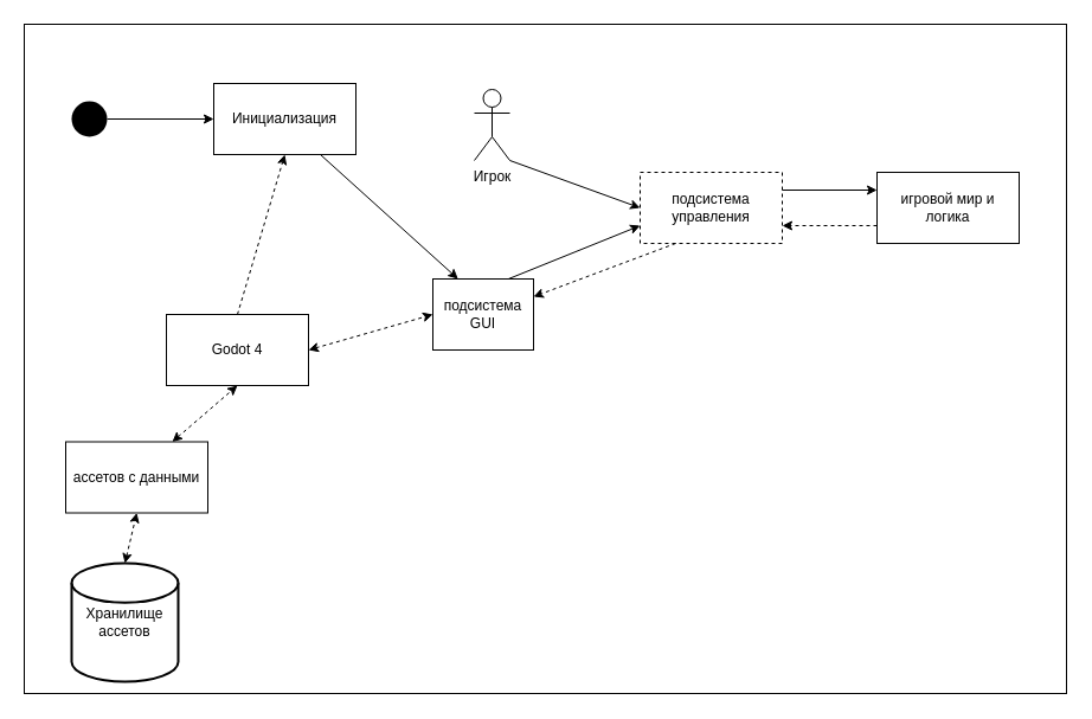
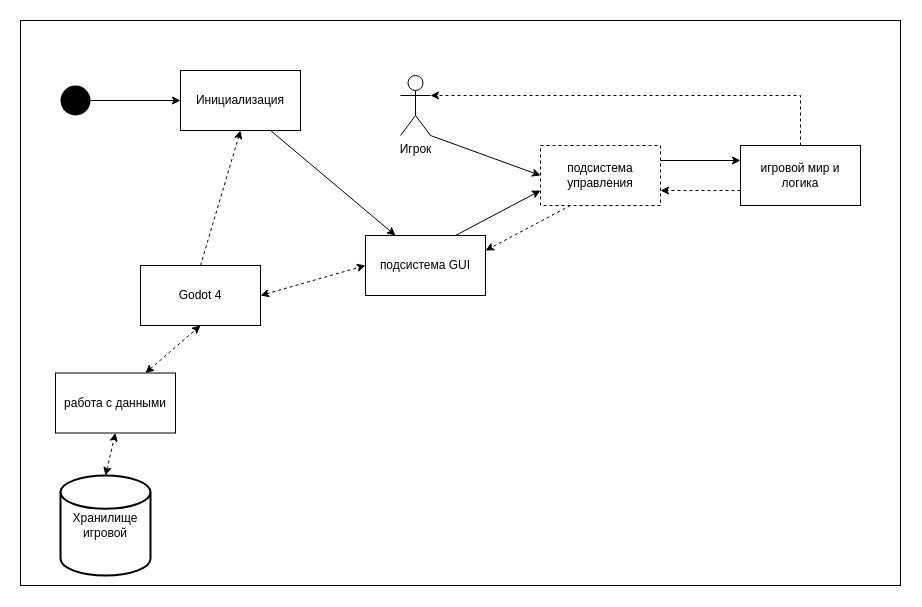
  <mxCell id="0" />
  <mxCell id="1" parent="0" />
  <mxCell id="2" value="" style="rounded=0;whiteSpace=wrap;html=1;fillColor=none;" vertex="1" parent="1"><mxGeometry x="20" y="20" width="880" height="565" as="geometry" /></mxCell>
  <mxCell id="3" value="Игрок" style="shape=umlActor;verticalLabelPosition=bottom;verticalAlign=top;html=1;outlineConnect=0;fillColor=none;" vertex="1" parent="1"><mxGeometry x="400" y="75" width="30" height="60" as="geometry" /></mxCell>
- <mxCell id="4" value="подсистема GUI" style="rounded=0;whiteSpace=wrap;html=1;fillColor=none;" vertex="1" parent="1"><mxGeometry x="365" y="235" width="85" height="60" as="geometry" /></mxCell>
+ <mxCell id="4" value="подсистема GUI" style="rounded=0;whiteSpace=wrap;html=1;fillColor=none;" vertex="1" parent="1"><mxGeometry x="365" y="235" width="120" height="60" as="geometry" /></mxCell>
  <mxCell id="5" value="подсистема управления" style="rounded=0;whiteSpace=wrap;html=1;fillColor=none;dashed=1;" vertex="1" parent="1"><mxGeometry x="540" y="145" width="120" height="60" as="geometry" /></mxCell>
  <mxCell id="6" value="" style="endArrow=classic;html=1;exitX=1;exitY=1;exitDx=0;exitDy=0;exitPerimeter=0;entryX=0;entryY=0.5;entryDx=0;entryDy=0;" edge="1" parent="1" source="3" target="5"><mxGeometry width="50" height="50" relative="1" as="geometry"><mxPoint x="400" y="65" as="sourcePoint" /><mxPoint x="450" y="15" as="targetPoint" /></mxGeometry></mxCell>
  <mxCell id="7" value="игровой мир и логика" style="rounded=0;whiteSpace=wrap;html=1;fillColor=none;" vertex="1" parent="1"><mxGeometry x="740" y="145" width="120" height="60" as="geometry" /></mxCell>
  <mxCell id="8" value="" style="endArrow=classic;html=1;exitX=1;exitY=0.25;exitDx=0;exitDy=0;entryX=0;entryY=0.25;entryDx=0;entryDy=0;" edge="1" parent="1" source="5" target="7"><mxGeometry width="50" height="50" relative="1" as="geometry"><mxPoint x="420" y="55" as="sourcePoint" /><mxPoint x="470" y="5" as="targetPoint" /></mxGeometry></mxCell>
  <mxCell id="9" value="" style="endArrow=classic;html=1;dashed=1;exitX=0;exitY=0.75;exitDx=0;exitDy=0;entryX=1;entryY=0.75;entryDx=0;entryDy=0;" edge="1" parent="1" source="7" target="5"><mxGeometry width="50" height="50" relative="1" as="geometry"><mxPoint x="590" y="295" as="sourcePoint" /><mxPoint x="640" y="245" as="targetPoint" /></mxGeometry></mxCell>
+ <mxCell id="10" value="" style="endArrow=classic;html=1;dashed=1;exitX=0.5;exitY=0;exitDx=0;exitDy=0;entryX=1;entryY=0.333;entryDx=0;entryDy=0;entryPerimeter=0;rounded=0;" edge="1" parent="1" source="7" target="3"><mxGeometry width="50" height="50" relative="1" as="geometry"><mxPoint x="750" y="200" as="sourcePoint" /><mxPoint x="670" y="200" as="targetPoint" /><Array as="points"><mxPoint x="800" y="95" /></Array></mxGeometry></mxCell>
  <mxCell id="11" value="" style="endArrow=classic;html=1;exitX=0.75;exitY=0;exitDx=0;exitDy=0;entryX=0;entryY=0.75;entryDx=0;entryDy=0;" edge="1" parent="1" source="4" target="5"><mxGeometry width="50" height="50" relative="1" as="geometry"><mxPoint x="568" y="285" as="sourcePoint" /><mxPoint x="648" y="285" as="targetPoint" /></mxGeometry></mxCell>
  <mxCell id="12" value="" style="endArrow=classic;html=1;dashed=1;exitX=0.25;exitY=1;exitDx=0;exitDy=0;entryX=1;entryY=0.25;entryDx=0;entryDy=0;" edge="1" parent="1" source="5" target="4"><mxGeometry width="50" height="50" relative="1" as="geometry"><mxPoint x="750" y="200" as="sourcePoint" /><mxPoint x="670" y="200" as="targetPoint" /></mxGeometry></mxCell>
  <mxCell id="13" style="rounded=0;orthogonalLoop=1;jettySize=auto;html=1;exitX=0.75;exitY=1;exitDx=0;exitDy=0;entryX=0.25;entryY=0;entryDx=0;entryDy=0;" edge="1" parent="1" source="14" target="4"><mxGeometry relative="1" as="geometry" /></mxCell>
  <mxCell id="14" value="Инициализация" style="rounded=0;whiteSpace=wrap;html=1;fillColor=none;" vertex="1" parent="1"><mxGeometry x="180" y="70" width="120" height="60" as="geometry" /></mxCell>
  <mxCell id="15" style="edgeStyle=none;rounded=0;orthogonalLoop=1;jettySize=auto;html=1;exitX=0.5;exitY=0;exitDx=0;exitDy=0;entryX=0.5;entryY=1;entryDx=0;entryDy=0;dashed=1;" edge="1" parent="1" source="16" target="14"><mxGeometry relative="1" as="geometry" /></mxCell>
  <mxCell id="16" value="Godot 4" style="rounded=0;whiteSpace=wrap;html=1;fillColor=none;" vertex="1" parent="1"><mxGeometry x="140" y="265" width="120" height="60" as="geometry" /></mxCell>
  <mxCell id="17" style="edgeStyle=orthogonalEdgeStyle;rounded=0;orthogonalLoop=1;jettySize=auto;html=1;exitX=1;exitY=0.5;exitDx=0;exitDy=0;entryX=0;entryY=0.5;entryDx=0;entryDy=0;" edge="1" parent="1" source="18" target="14"><mxGeometry relative="1" as="geometry" /></mxCell>
  <mxCell id="18" value="" style="ellipse;fillColor=#000000;strokeColor=none;" vertex="1" parent="1"><mxGeometry x="60" y="85" width="30" height="30" as="geometry" /></mxCell>
- <mxCell id="19" value="Хранилище&lt;br&gt;ассетов" style="strokeWidth=2;html=1;shape=mxgraph.flowchart.database;whiteSpace=wrap;fillColor=none;" vertex="1" parent="1"><mxGeometry x="60" y="475" width="90" height="100" as="geometry" /></mxCell>
- <mxCell id="20" value="ассетов с данными" style="rounded=0;whiteSpace=wrap;html=1;fillColor=none;" vertex="1" parent="1"><mxGeometry x="55" y="372.5" width="120" height="60" as="geometry" /></mxCell>
+ <mxCell id="19" value="Хранилище&lt;br&gt;игровой" style="strokeWidth=2;html=1;shape=mxgraph.flowchart.database;whiteSpace=wrap;fillColor=none;" vertex="1" parent="1"><mxGeometry x="60" y="475" width="90" height="100" as="geometry" /></mxCell>
+ <mxCell id="20" value="работа с данными" style="rounded=0;whiteSpace=wrap;html=1;fillColor=none;" vertex="1" parent="1"><mxGeometry x="55" y="372.5" width="120" height="60" as="geometry" /></mxCell>
  <mxCell id="21" value="" style="endArrow=classic;startArrow=classic;html=1;dashed=1;exitX=0.5;exitY=0;exitDx=0;exitDy=0;exitPerimeter=0;entryX=0.5;entryY=1;entryDx=0;entryDy=0;" edge="1" parent="1" source="19" target="20"><mxGeometry width="50" height="50" relative="1" as="geometry"><mxPoint x="180" y="295" as="sourcePoint" /><mxPoint x="230" y="245" as="targetPoint" /></mxGeometry></mxCell>
  <mxCell id="22" value="" style="endArrow=classic;startArrow=classic;html=1;dashed=1;exitX=0.75;exitY=0;exitDx=0;exitDy=0;entryX=0.5;entryY=1;entryDx=0;entryDy=0;" edge="1" parent="1" source="20" target="16"><mxGeometry width="50" height="50" relative="1" as="geometry"><mxPoint x="220" y="225" as="sourcePoint" /><mxPoint x="270" y="175" as="targetPoint" /></mxGeometry></mxCell>
  <mxCell id="23" value="" style="endArrow=classic;startArrow=classic;html=1;dashed=1;entryX=0;entryY=0.5;entryDx=0;entryDy=0;exitX=1;exitY=0.5;exitDx=0;exitDy=0;" edge="1" parent="1" source="16" target="4"><mxGeometry width="50" height="50" relative="1" as="geometry"><mxPoint x="220" y="225" as="sourcePoint" /><mxPoint x="270" y="175" as="targetPoint" /></mxGeometry></mxCell>
